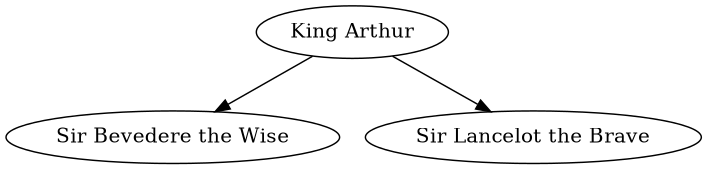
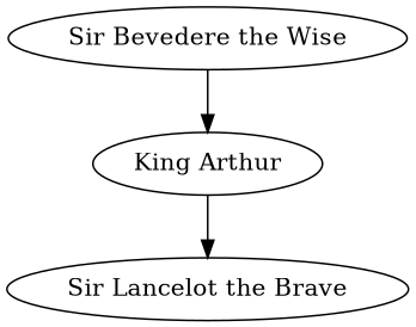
  digraph {
    fontname="DejaVu Serif"
    node [fontname="DejaVu Serif"]
    edge [fontname="DejaVu Serif"]
    n1 [label="King Arthur"]
    n2 [label="Sir Bevedere the Wise"]
    n3 [label="Sir Lancelot the Brave"]
-   n1 -> n2
+   n2 -> n1
    n1 -> n3
  }
